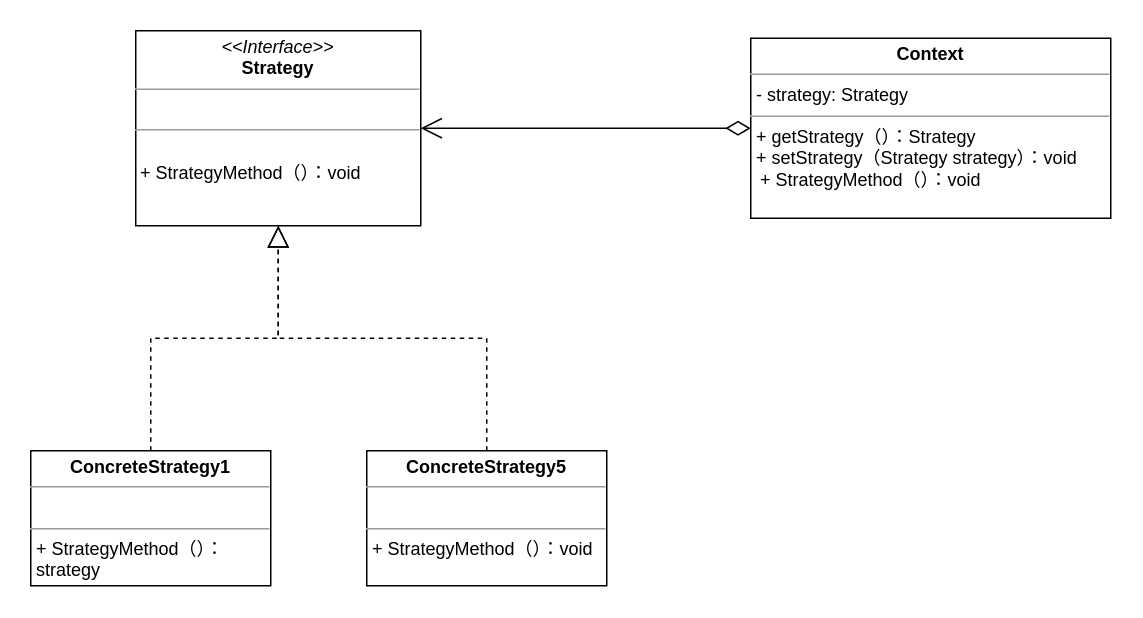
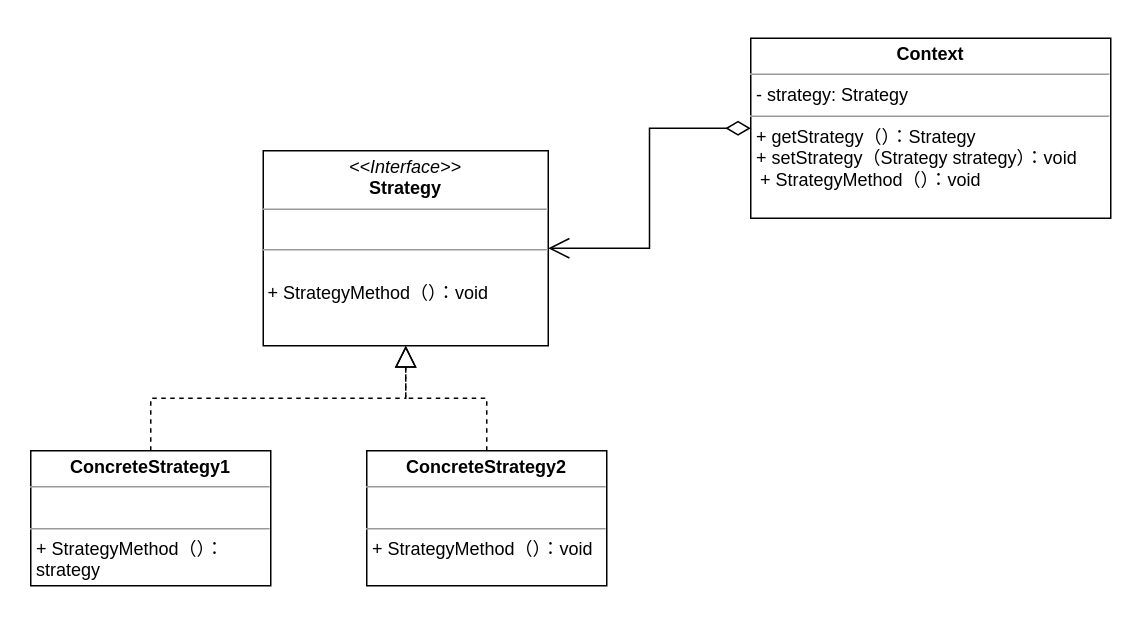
  <mxCell id="0" />
  <mxCell id="1" parent="0" />
  <mxCell id="2" value="&lt;p style=&quot;margin:0px;margin-top:4px;text-align:center;&quot;&gt;&lt;b&gt;Context&lt;/b&gt;&lt;/p&gt;&lt;hr size=&quot;1&quot;&gt;&lt;p style=&quot;margin:0px;margin-left:4px;&quot;&gt;- strategy: Strategy&lt;/p&gt;&lt;hr size=&quot;1&quot;&gt;&lt;p style=&quot;margin:0px;margin-left:4px;&quot;&gt;+ getStrategy（）：Strategy&lt;/p&gt;&lt;p style=&quot;margin:0px;margin-left:4px;&quot;&gt;+ setStrategy（Strategy strategy）：void&lt;span style=&quot;background-color: initial;&quot;&gt;&amp;nbsp;&lt;/span&gt;&lt;/p&gt;&amp;nbsp; + StrategyMethod（）：void" style="verticalAlign=top;align=left;overflow=fill;fontSize=12;fontFamily=Helvetica;html=1;whiteSpace=wrap;" vertex="1" parent="1"><mxGeometry x="500" y="25" width="240" height="120" as="geometry" /></mxCell>
  <mxCell id="3" value="&lt;p style=&quot;margin:0px;margin-top:4px;text-align:center;&quot;&gt;&lt;b&gt;ConcreteStrategy1&lt;/b&gt;&lt;/p&gt;&lt;hr size=&quot;1&quot;&gt;&lt;p style=&quot;margin:0px;margin-left:4px;&quot;&gt;&lt;br&gt;&lt;/p&gt;&lt;hr size=&quot;1&quot;&gt;&lt;p style=&quot;margin:0px;margin-left:4px;&quot;&gt;+ StrategyMethod（）：strategy&lt;/p&gt;" style="verticalAlign=top;align=left;overflow=fill;fontSize=12;fontFamily=Helvetica;html=1;whiteSpace=wrap;" vertex="1" parent="1"><mxGeometry x="20" y="300" width="160" height="90" as="geometry" /></mxCell>
- <mxCell id="4" value="&lt;p style=&quot;margin:0px;margin-top:4px;text-align:center;&quot;&gt;&lt;b&gt;ConcreteStrategy5&lt;/b&gt;&lt;/p&gt;&lt;hr size=&quot;1&quot;&gt;&lt;p style=&quot;margin:0px;margin-left:4px;&quot;&gt;&lt;br&gt;&lt;/p&gt;&lt;hr size=&quot;1&quot;&gt;&lt;p style=&quot;margin:0px;margin-left:4px;&quot;&gt;+ StrategyMethod（）：void&lt;/p&gt;" style="verticalAlign=top;align=left;overflow=fill;fontSize=12;fontFamily=Helvetica;html=1;whiteSpace=wrap;" vertex="1" parent="1"><mxGeometry x="244" y="300" width="160" height="90" as="geometry" /></mxCell>
- <mxCell id="5" value="&lt;p style=&quot;margin:0px;margin-top:4px;text-align:center;&quot;&gt;&lt;i&gt;&amp;lt;&amp;lt;Interface&amp;gt;&amp;gt;&lt;/i&gt;&lt;br&gt;&lt;b style=&quot;border-color: var(--border-color);&quot;&gt;Strategy&lt;/b&gt;&lt;br&gt;&lt;/p&gt;&lt;hr size=&quot;1&quot;&gt;&lt;p style=&quot;margin:0px;margin-left:4px;&quot;&gt;&lt;br&gt;&lt;/p&gt;&lt;hr size=&quot;1&quot;&gt;&lt;p style=&quot;margin:0px;margin-left:4px;&quot;&gt;&amp;nbsp;&lt;/p&gt;&amp;nbsp;+ StrategyMethod（）：void" style="verticalAlign=top;align=left;overflow=fill;fontSize=12;fontFamily=Helvetica;html=1;whiteSpace=wrap;" vertex="1" parent="1"><mxGeometry x="90" y="20" width="190" height="130" as="geometry" /></mxCell>
+ <mxCell id="4" value="&lt;p style=&quot;margin:0px;margin-top:4px;text-align:center;&quot;&gt;&lt;b&gt;ConcreteStrategy2&lt;/b&gt;&lt;/p&gt;&lt;hr size=&quot;1&quot;&gt;&lt;p style=&quot;margin:0px;margin-left:4px;&quot;&gt;&lt;br&gt;&lt;/p&gt;&lt;hr size=&quot;1&quot;&gt;&lt;p style=&quot;margin:0px;margin-left:4px;&quot;&gt;+ StrategyMethod（）：void&lt;/p&gt;" style="verticalAlign=top;align=left;overflow=fill;fontSize=12;fontFamily=Helvetica;html=1;whiteSpace=wrap;" vertex="1" parent="1"><mxGeometry x="244" y="300" width="160" height="90" as="geometry" /></mxCell>
+ <mxCell id="5" value="&lt;p style=&quot;margin:0px;margin-top:4px;text-align:center;&quot;&gt;&lt;i&gt;&amp;lt;&amp;lt;Interface&amp;gt;&amp;gt;&lt;/i&gt;&lt;br&gt;&lt;b style=&quot;border-color: var(--border-color);&quot;&gt;Strategy&lt;/b&gt;&lt;br&gt;&lt;/p&gt;&lt;hr size=&quot;1&quot;&gt;&lt;p style=&quot;margin:0px;margin-left:4px;&quot;&gt;&lt;br&gt;&lt;/p&gt;&lt;hr size=&quot;1&quot;&gt;&lt;p style=&quot;margin:0px;margin-left:4px;&quot;&gt;&amp;nbsp;&lt;/p&gt;&amp;nbsp;+ StrategyMethod（）：void" style="verticalAlign=top;align=left;overflow=fill;fontSize=12;fontFamily=Helvetica;html=1;whiteSpace=wrap;" vertex="1" parent="1"><mxGeometry x="175" y="100" width="190" height="130" as="geometry" /></mxCell>
  <mxCell id="6" value="" style="endArrow=open;html=1;endSize=12;startArrow=diamondThin;startSize=14;startFill=0;edgeStyle=orthogonalEdgeStyle;align=left;verticalAlign=bottom;rounded=0;exitX=0;exitY=0.5;exitDx=0;exitDy=0;" edge="1" parent="1" source="2" target="5"><mxGeometry x="-0.625" y="30" relative="1" as="geometry"><mxPoint x="290" y="250" as="sourcePoint" /><mxPoint x="450" y="250" as="targetPoint" /><mxPoint as="offset" /></mxGeometry></mxCell>
  <mxCell id="7" value="" style="endArrow=block;dashed=1;endFill=0;endSize=12;html=1;rounded=0;entryX=0.5;entryY=1;entryDx=0;entryDy=0;exitX=0.5;exitY=0;exitDx=0;exitDy=0;edgeStyle=orthogonalEdgeStyle;" edge="1" parent="1" source="3" target="5"><mxGeometry width="160" relative="1" as="geometry"><mxPoint x="210" y="490" as="sourcePoint" /><mxPoint x="370" y="490" as="targetPoint" /></mxGeometry></mxCell>
  <mxCell id="8" value="" style="endArrow=block;dashed=1;endFill=0;endSize=12;html=1;rounded=0;exitX=0.5;exitY=0;exitDx=0;exitDy=0;entryX=0.5;entryY=1;entryDx=0;entryDy=0;edgeStyle=orthogonalEdgeStyle;" edge="1" parent="1" source="4" target="5"><mxGeometry width="160" relative="1" as="geometry"><mxPoint x="200" y="440" as="sourcePoint" /><mxPoint x="360" y="440" as="targetPoint" /></mxGeometry></mxCell>
